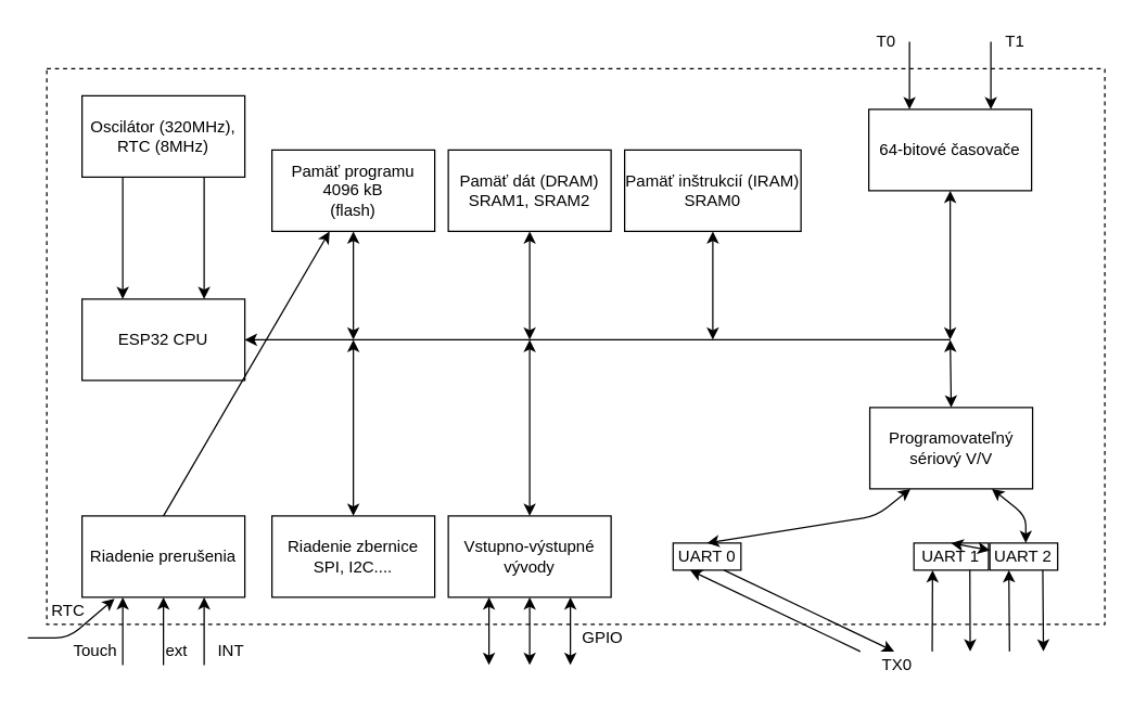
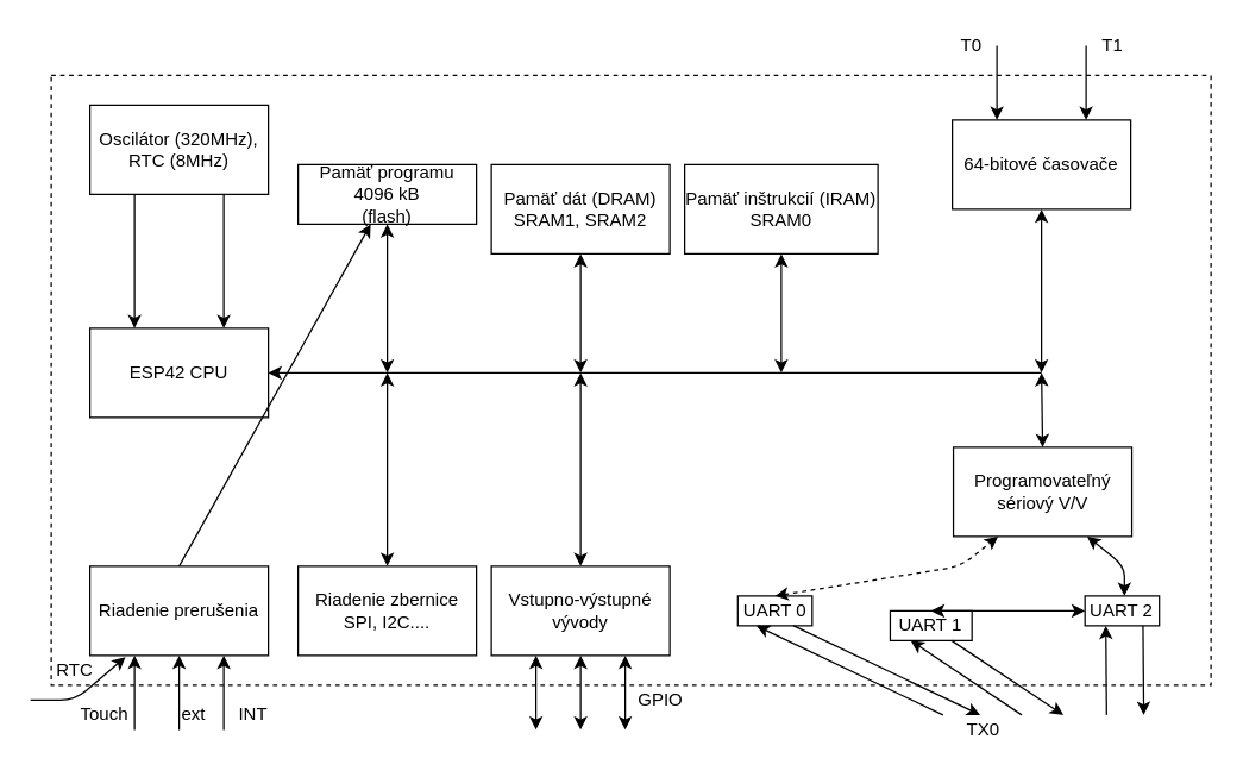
  <mxCell id="0" />
  <mxCell id="1" parent="0" />
  <mxCell id="2" value="" style="rounded=0;whiteSpace=wrap;html=1;dashed=1;" vertex="1" parent="1"><mxGeometry x="34" y="50" width="780" height="410" as="geometry" /></mxCell>
- <mxCell id="3" value="ESP32 CPU" style="rounded=0;whiteSpace=wrap;html=1;gradientColor=none;" vertex="1" parent="1"><mxGeometry x="60" y="220" width="120" height="60" as="geometry" /></mxCell>
+ <mxCell id="3" value="ESP42 CPU" style="rounded=0;whiteSpace=wrap;html=1;gradientColor=none;" vertex="1" parent="1"><mxGeometry x="60" y="220" width="120" height="60" as="geometry" /></mxCell>
  <mxCell id="4" value="Programovateľný sériový V/V" style="rounded=0;whiteSpace=wrap;html=1;gradientColor=none;" vertex="1" parent="1"><mxGeometry x="640.75" y="300" width="120" height="60" as="geometry" /></mxCell>
  <mxCell id="5" value="UART 0" style="rounded=0;whiteSpace=wrap;html=1;gradientColor=none;" vertex="1" parent="1"><mxGeometry x="495.75" y="400" width="50" height="20" as="geometry" /></mxCell>
- <mxCell id="6" value="UART 1" style="rounded=0;whiteSpace=wrap;html=1;gradientColor=none;" vertex="1" parent="1"><mxGeometry x="673.25" y="400" width="55" height="20" as="geometry" /></mxCell>
+ <mxCell id="6" value="UART 1" style="rounded=0;whiteSpace=wrap;html=1;gradientColor=none;" vertex="1" parent="1"><mxGeometry x="598.25" y="410" width="55" height="20" as="geometry" /></mxCell>
  <mxCell id="7" value="UART 2" style="rounded=0;whiteSpace=wrap;html=1;gradientColor=none;" vertex="1" parent="1"><mxGeometry x="729.25" y="400" width="50" height="20" as="geometry" /></mxCell>
  <mxCell id="8" value="" style="endArrow=classic;html=1;exitX=0.75;exitY=1;exitDx=0;exitDy=0;" edge="1" parent="1" source="5"><mxGeometry width="50" height="50" relative="1" as="geometry"><mxPoint x="380.75" y="260" as="sourcePoint" /><mxPoint x="658.75" y="480" as="targetPoint" /></mxGeometry></mxCell>
  <mxCell id="9" value="" style="endArrow=classic;html=1;exitX=0.75;exitY=1;exitDx=0;exitDy=0;" edge="1" parent="1" source="6"><mxGeometry width="50" height="50" relative="1" as="geometry"><mxPoint x="380.75" y="260" as="sourcePoint" /><mxPoint x="714.75" y="480" as="targetPoint" /></mxGeometry></mxCell>
  <mxCell id="10" value="" style="endArrow=classic;html=1;exitX=0.75;exitY=1;exitDx=0;exitDy=0;" edge="1" parent="1"><mxGeometry width="50" height="50" relative="1" as="geometry"><mxPoint x="768.25" y="420" as="sourcePoint" /><mxPoint x="768.75" y="480" as="targetPoint" /></mxGeometry></mxCell>
- <mxCell id="11" value="" style="endArrow=classic;startArrow=classic;html=1;exitX=0.5;exitY=0;exitDx=0;exitDy=0;entryX=0.25;entryY=1;entryDx=0;entryDy=0;" edge="1" parent="1" source="5" target="4"><mxGeometry width="50" height="50" relative="1" as="geometry"><mxPoint x="590.75" y="360" as="sourcePoint" /><mxPoint x="640.75" y="310" as="targetPoint" /><Array as="points"><mxPoint x="645.75" y="380" /></Array></mxGeometry></mxCell>
+ <mxCell id="11" value="" style="endArrow=classic;startArrow=classic;html=1;exitX=0.5;exitY=0;exitDx=0;exitDy=0;entryX=0.25;entryY=1;entryDx=0;entryDy=0;dashed=1;" edge="1" parent="1" source="5" target="4"><mxGeometry width="50" height="50" relative="1" as="geometry"><mxPoint x="590.75" y="360" as="sourcePoint" /><mxPoint x="640.75" y="310" as="targetPoint" /><Array as="points"><mxPoint x="645.75" y="380" /></Array></mxGeometry></mxCell>
  <mxCell id="12" value="" style="endArrow=classic;startArrow=classic;html=1;exitX=0.5;exitY=0;exitDx=0;exitDy=0;" edge="1" parent="1" source="6" target="7"><mxGeometry width="50" height="50" relative="1" as="geometry"><mxPoint x="590.75" y="360" as="sourcePoint" /><mxPoint x="640.75" y="310" as="targetPoint" /></mxGeometry></mxCell>
  <mxCell id="13" value="" style="endArrow=classic;startArrow=classic;html=1;exitX=0.5;exitY=0;exitDx=0;exitDy=0;entryX=0.75;entryY=1;entryDx=0;entryDy=0;" edge="1" parent="1" target="4"><mxGeometry width="50" height="50" relative="1" as="geometry"><mxPoint x="755.75" y="400" as="sourcePoint" /><mxPoint x="640.75" y="310" as="targetPoint" /><Array as="points"><mxPoint x="755.75" y="380" /></Array></mxGeometry></mxCell>
  <mxCell id="14" value="" style="endArrow=classic;html=1;entryX=0.25;entryY=1;entryDx=0;entryDy=0;" edge="1" parent="1" target="5"><mxGeometry width="50" height="50" relative="1" as="geometry"><mxPoint x="633.75" y="480" as="sourcePoint" /><mxPoint x="590.75" y="350" as="targetPoint" /></mxGeometry></mxCell>
  <mxCell id="15" value="" style="endArrow=classic;html=1;entryX=0.25;entryY=1;entryDx=0;entryDy=0;" edge="1" parent="1" target="6"><mxGeometry width="50" height="50" relative="1" as="geometry"><mxPoint x="686.75" y="480" as="sourcePoint" /><mxPoint x="643.25" y="430" as="targetPoint" /></mxGeometry></mxCell>
  <mxCell id="16" value="" style="endArrow=classic;html=1;entryX=0.25;entryY=1;entryDx=0;entryDy=0;" edge="1" parent="1"><mxGeometry width="50" height="50" relative="1" as="geometry"><mxPoint x="743.75" y="480" as="sourcePoint" /><mxPoint x="743.25" y="420" as="targetPoint" /></mxGeometry></mxCell>
  <mxCell id="17" value="Oscilátor (320MHz), RTC (8MHz)" style="rounded=0;whiteSpace=wrap;html=1;gradientColor=none;" vertex="1" parent="1"><mxGeometry x="60" y="70" width="120" height="60" as="geometry" /></mxCell>
  <mxCell id="18" value="" style="endArrow=classic;html=1;exitX=0.25;exitY=1;exitDx=0;exitDy=0;entryX=0.25;entryY=0;entryDx=0;entryDy=0;" edge="1" parent="1" source="17" target="3"><mxGeometry width="50" height="50" relative="1" as="geometry"><mxPoint x="550" y="300" as="sourcePoint" /><mxPoint x="600" y="250" as="targetPoint" /></mxGeometry></mxCell>
  <mxCell id="19" value="" style="endArrow=classic;html=1;exitX=0.75;exitY=1;exitDx=0;exitDy=0;entryX=0.75;entryY=0;entryDx=0;entryDy=0;" edge="1" parent="1" source="17" target="3"><mxGeometry width="50" height="50" relative="1" as="geometry"><mxPoint x="550" y="300" as="sourcePoint" /><mxPoint x="600" y="250" as="targetPoint" /></mxGeometry></mxCell>
  <mxCell id="20" value="64-bitové časovače" style="rounded=0;whiteSpace=wrap;html=1;gradientColor=none;" vertex="1" parent="1"><mxGeometry x="640" y="80" width="120" height="60" as="geometry" /></mxCell>
  <mxCell id="21" value="" style="endArrow=classic;html=1;entryX=0.25;entryY=0;entryDx=0;entryDy=0;" edge="1" parent="1" target="20"><mxGeometry width="50" height="50" relative="1" as="geometry"><mxPoint x="670" y="30" as="sourcePoint" /><mxPoint x="600" y="250" as="targetPoint" /></mxGeometry></mxCell>
  <mxCell id="22" value="" style="endArrow=classic;html=1;entryX=0.75;entryY=0;entryDx=0;entryDy=0;" edge="1" parent="1" target="20"><mxGeometry width="50" height="50" relative="1" as="geometry"><mxPoint x="730" y="30" as="sourcePoint" /><mxPoint x="680" y="90" as="targetPoint" /></mxGeometry></mxCell>
- <mxCell id="23" value="Pamäť programu&lt;br&gt;4096 kB&lt;br&gt;(flash)" style="rounded=0;whiteSpace=wrap;html=1;gradientColor=none;" vertex="1" parent="1"><mxGeometry x="200" y="110" width="120" height="60" as="geometry" /></mxCell>
+ <mxCell id="23" value="Pamäť programu&lt;br&gt;4096 kB&lt;br&gt;(flash)" style="rounded=0;whiteSpace=wrap;html=1;gradientColor=none;" vertex="1" parent="1"><mxGeometry x="200" y="110" width="120" height="40" as="geometry" /></mxCell>
  <mxCell id="24" value="" style="endArrow=classic;html=1;entryX=1;entryY=0.5;entryDx=0;entryDy=0;" edge="1" parent="1" target="3"><mxGeometry width="50" height="50" relative="1" as="geometry"><mxPoint x="700" y="250" as="sourcePoint" /><mxPoint x="600" y="230" as="targetPoint" /></mxGeometry></mxCell>
  <mxCell id="25" value="Pamäť dát (DRAM)&lt;br&gt;SRAM1, SRAM2" style="rounded=0;whiteSpace=wrap;html=1;gradientColor=none;" vertex="1" parent="1"><mxGeometry x="330" y="110" width="120" height="60" as="geometry" /></mxCell>
  <mxCell id="26" value="Pamäť inštrukcií (IRAM)&lt;br&gt;SRAM0" style="rounded=0;whiteSpace=wrap;html=1;gradientColor=none;" vertex="1" parent="1"><mxGeometry x="460" y="110" width="130" height="60" as="geometry" /></mxCell>
  <mxCell id="27" value="T0" style="text;html=1;strokeColor=none;fillColor=none;align=center;verticalAlign=middle;whiteSpace=wrap;rounded=0;" vertex="1" parent="1"><mxGeometry x="633.25" y="20" width="40" height="20" as="geometry" /></mxCell>
  <mxCell id="28" value="T1" style="text;html=1;strokeColor=none;fillColor=none;align=center;verticalAlign=middle;whiteSpace=wrap;rounded=0;" vertex="1" parent="1"><mxGeometry x="728.25" y="20" width="40" height="20" as="geometry" /></mxCell>
  <mxCell id="29" value="Riadenie zbernice&lt;br&gt;SPI, I2C...." style="rounded=0;whiteSpace=wrap;html=1;gradientColor=none;" vertex="1" parent="1"><mxGeometry x="200" y="380" width="120" height="60" as="geometry" /></mxCell>
  <mxCell id="30" value="Vstupno-výstupné vývody" style="rounded=0;whiteSpace=wrap;html=1;gradientColor=none;" vertex="1" parent="1"><mxGeometry x="330" y="380" width="120" height="60" as="geometry" /></mxCell>
  <mxCell id="31" value="" style="endArrow=classic;startArrow=classic;html=1;exitX=0.5;exitY=0;exitDx=0;exitDy=0;" edge="1" parent="1" source="29"><mxGeometry width="50" height="50" relative="1" as="geometry"><mxPoint x="410" y="330" as="sourcePoint" /><mxPoint x="260" y="250" as="targetPoint" /></mxGeometry></mxCell>
  <mxCell id="32" value="" style="endArrow=classic;startArrow=classic;html=1;exitX=0.5;exitY=0;exitDx=0;exitDy=0;" edge="1" parent="1" source="30"><mxGeometry width="50" height="50" relative="1" as="geometry"><mxPoint x="410" y="330" as="sourcePoint" /><mxPoint x="390" y="250" as="targetPoint" /></mxGeometry></mxCell>
  <mxCell id="33" value="" style="endArrow=classic;startArrow=classic;html=1;entryX=0.5;entryY=1;entryDx=0;entryDy=0;" edge="1" parent="1" target="23"><mxGeometry width="50" height="50" relative="1" as="geometry"><mxPoint x="260" y="250" as="sourcePoint" /><mxPoint x="460" y="280" as="targetPoint" /></mxGeometry></mxCell>
  <mxCell id="34" value="" style="endArrow=classic;startArrow=classic;html=1;entryX=0.5;entryY=1;entryDx=0;entryDy=0;" edge="1" parent="1" target="25"><mxGeometry width="50" height="50" relative="1" as="geometry"><mxPoint x="390" y="250" as="sourcePoint" /><mxPoint x="270" y="180" as="targetPoint" /></mxGeometry></mxCell>
  <mxCell id="35" value="" style="endArrow=classic;startArrow=classic;html=1;entryX=0.5;entryY=1;entryDx=0;entryDy=0;" edge="1" parent="1" target="26"><mxGeometry width="50" height="50" relative="1" as="geometry"><mxPoint x="525" y="250" as="sourcePoint" /><mxPoint x="400" y="180" as="targetPoint" /></mxGeometry></mxCell>
  <mxCell id="36" value="" style="endArrow=classic;startArrow=classic;html=1;entryX=0.5;entryY=1;entryDx=0;entryDy=0;" edge="1" parent="1" target="20"><mxGeometry width="50" height="50" relative="1" as="geometry"><mxPoint x="700" y="250" as="sourcePoint" /><mxPoint x="460" y="280" as="targetPoint" /></mxGeometry></mxCell>
  <mxCell id="37" value="" style="endArrow=classic;startArrow=classic;html=1;exitX=0.5;exitY=0;exitDx=0;exitDy=0;" edge="1" parent="1" source="4"><mxGeometry width="50" height="50" relative="1" as="geometry"><mxPoint x="410" y="330" as="sourcePoint" /><mxPoint x="700" y="250" as="targetPoint" /></mxGeometry></mxCell>
  <mxCell id="38" value="Riadenie prerušenia" style="rounded=0;whiteSpace=wrap;html=1;gradientColor=none;" vertex="1" parent="1"><mxGeometry x="60" y="380" width="120" height="60" as="geometry" /></mxCell>
  <mxCell id="39" value="" style="endArrow=classic;html=1;exitX=0.5;exitY=0;exitDx=0;exitDy=0;" edge="1" parent="1" source="38" target="23"><mxGeometry width="50" height="50" relative="1" as="geometry"><mxPoint x="390" y="270" as="sourcePoint" /><mxPoint x="440" y="220" as="targetPoint" /></mxGeometry></mxCell>
  <mxCell id="40" value="" style="endArrow=classic;startArrow=classic;html=1;exitX=0.25;exitY=1;exitDx=0;exitDy=0;" edge="1" parent="1" source="30"><mxGeometry width="50" height="50" relative="1" as="geometry"><mxPoint x="390" y="270" as="sourcePoint" /><mxPoint x="360" y="490" as="targetPoint" /></mxGeometry></mxCell>
  <mxCell id="41" value="" style="endArrow=classic;startArrow=classic;html=1;exitX=0.5;exitY=1;exitDx=0;exitDy=0;" edge="1" parent="1" source="30"><mxGeometry width="50" height="50" relative="1" as="geometry"><mxPoint x="370" y="450" as="sourcePoint" /><mxPoint x="390" y="490" as="targetPoint" /></mxGeometry></mxCell>
  <mxCell id="42" value="" style="endArrow=classic;startArrow=classic;html=1;exitX=0.75;exitY=1;exitDx=0;exitDy=0;" edge="1" parent="1" source="30"><mxGeometry width="50" height="50" relative="1" as="geometry"><mxPoint x="400" y="450" as="sourcePoint" /><mxPoint x="420" y="490" as="targetPoint" /></mxGeometry></mxCell>
  <mxCell id="43" value="GPIO" style="text;html=1;strokeColor=none;fillColor=none;align=center;verticalAlign=middle;whiteSpace=wrap;rounded=0;" vertex="1" parent="1"><mxGeometry x="424" y="460" width="40" height="20" as="geometry" /></mxCell>
  <mxCell id="44" value="TX0" style="text;html=1;strokeColor=none;fillColor=none;align=center;verticalAlign=middle;whiteSpace=wrap;rounded=0;" vertex="1" parent="1"><mxGeometry x="640.75" y="480" width="40" height="20" as="geometry" /></mxCell>
  <mxCell id="45" value="" style="endArrow=classic;html=1;entryX=0.75;entryY=1;entryDx=0;entryDy=0;" edge="1" parent="1" target="38"><mxGeometry width="50" height="50" relative="1" as="geometry"><mxPoint x="150" y="490" as="sourcePoint" /><mxPoint x="440" y="310" as="targetPoint" /></mxGeometry></mxCell>
  <mxCell id="46" value="" style="endArrow=classic;html=1;entryX=0.5;entryY=1;entryDx=0;entryDy=0;" edge="1" parent="1" target="38"><mxGeometry width="50" height="50" relative="1" as="geometry"><mxPoint x="120" y="490" as="sourcePoint" /><mxPoint x="160" y="450" as="targetPoint" /></mxGeometry></mxCell>
  <mxCell id="47" value="" style="endArrow=classic;html=1;entryX=0.25;entryY=1;entryDx=0;entryDy=0;" edge="1" parent="1" target="38"><mxGeometry width="50" height="50" relative="1" as="geometry"><mxPoint x="90" y="490" as="sourcePoint" /><mxPoint x="130" y="450" as="targetPoint" /></mxGeometry></mxCell>
  <mxCell id="48" value="INT" style="text;html=1;strokeColor=none;fillColor=none;align=center;verticalAlign=middle;whiteSpace=wrap;rounded=0;" vertex="1" parent="1"><mxGeometry x="150" y="470" width="40" height="20" as="geometry" /></mxCell>
  <mxCell id="49" value="ext" style="text;html=1;strokeColor=none;fillColor=none;align=center;verticalAlign=middle;whiteSpace=wrap;rounded=0;" vertex="1" parent="1"><mxGeometry x="110" y="470" width="40" height="20" as="geometry" /></mxCell>
  <mxCell id="50" value="Touch" style="text;html=1;strokeColor=none;fillColor=none;align=center;verticalAlign=middle;whiteSpace=wrap;rounded=0;" vertex="1" parent="1"><mxGeometry x="50" y="470" width="40" height="20" as="geometry" /></mxCell>
  <mxCell id="51" value="" style="endArrow=classic;html=1;entryX=0.2;entryY=1.017;entryDx=0;entryDy=0;entryPerimeter=0;" edge="1" parent="1" target="38"><mxGeometry width="50" height="50" relative="1" as="geometry"><mxPoint x="20" y="470" as="sourcePoint" /><mxPoint x="440" y="310" as="targetPoint" /><Array as="points"><mxPoint x="50" y="470" /></Array></mxGeometry></mxCell>
  <mxCell id="52" value="RTC" style="text;html=1;strokeColor=none;fillColor=none;align=center;verticalAlign=middle;whiteSpace=wrap;rounded=0;" vertex="1" parent="1"><mxGeometry x="30" y="440" width="40" height="20" as="geometry" /></mxCell>
